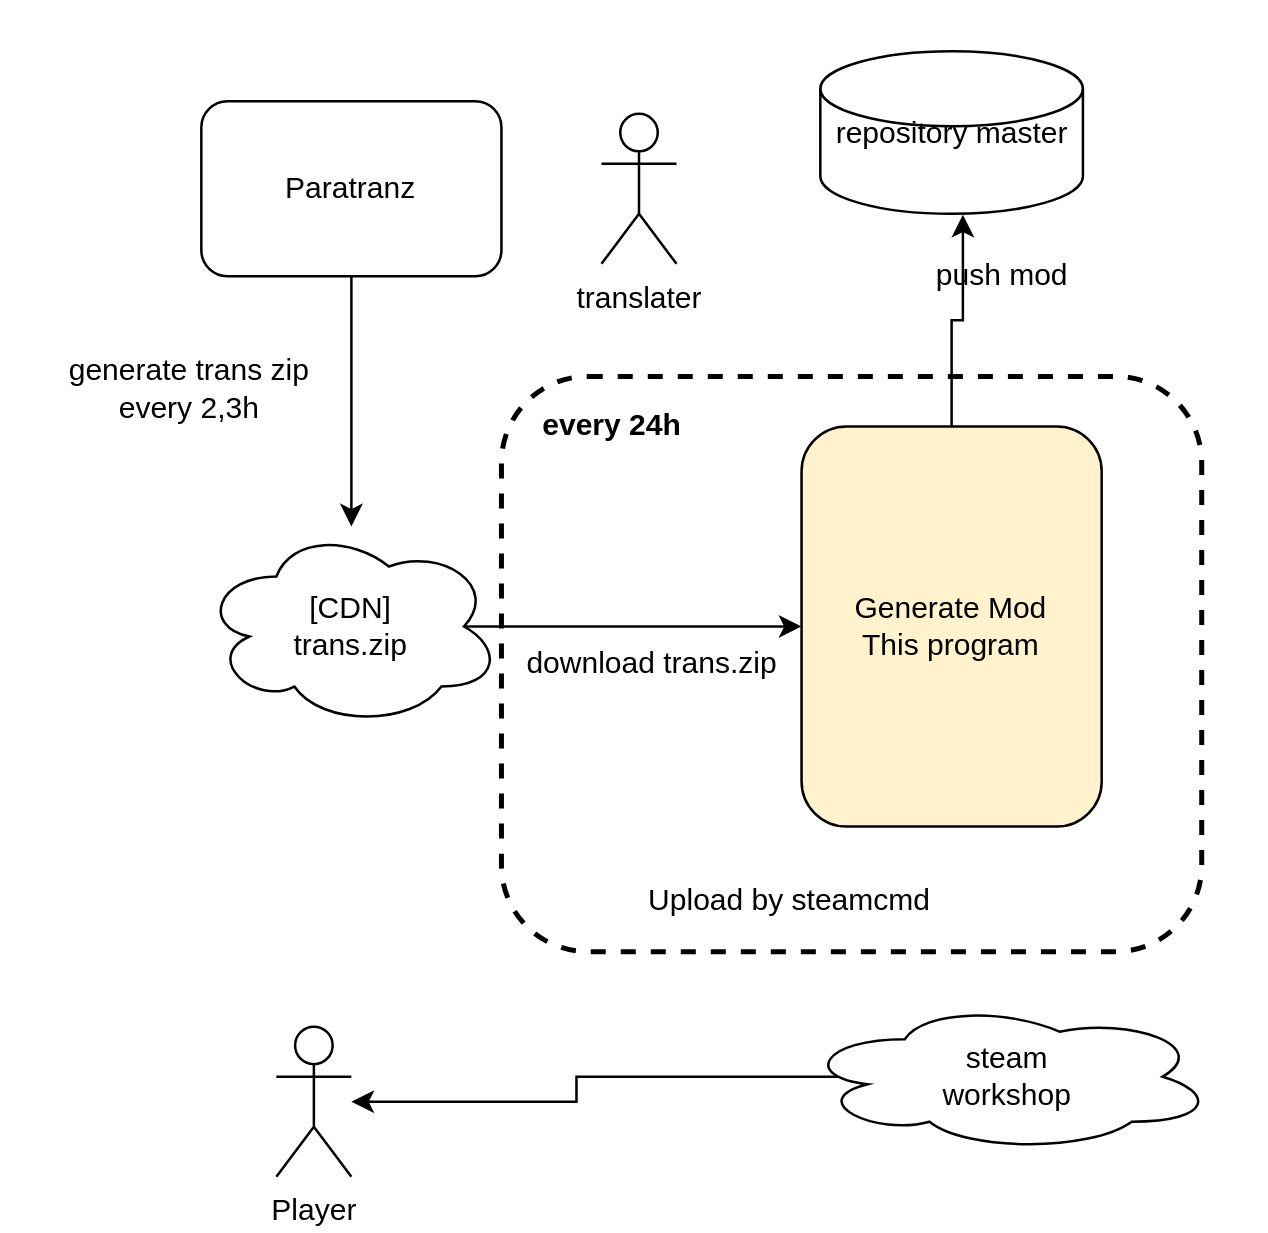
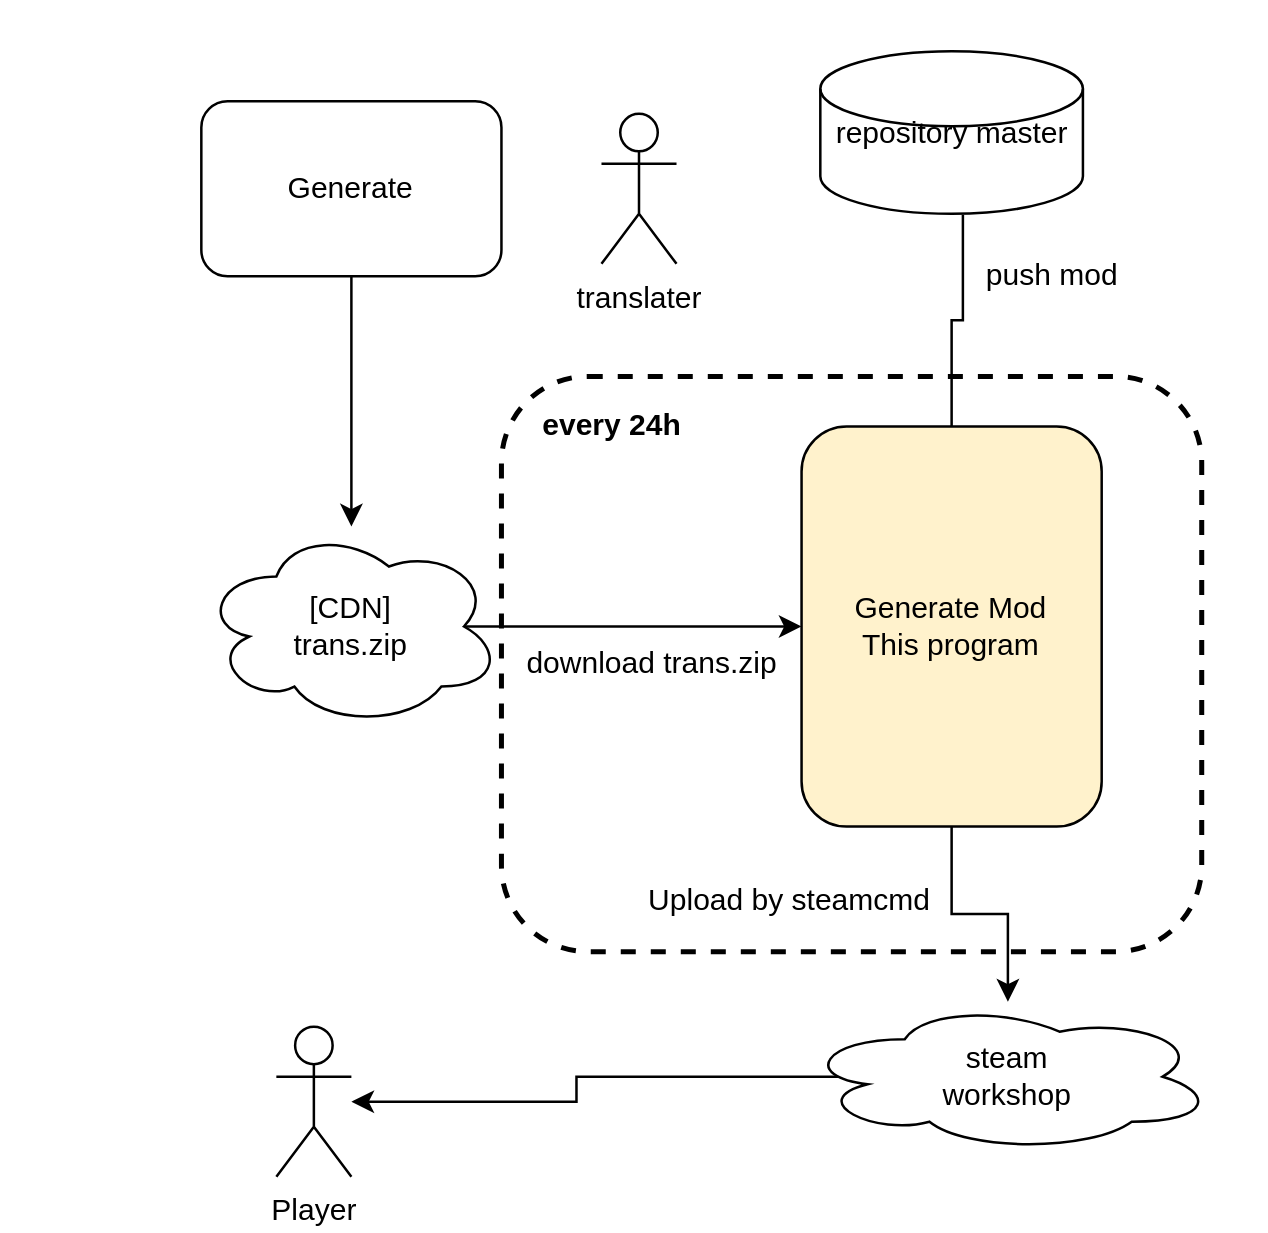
  <mxCell id="0" />
  <mxCell id="1" parent="0" />
  <mxCell id="2" style="edgeStyle=orthogonalEdgeStyle;rounded=0;orthogonalLoop=1;jettySize=auto;html=1;" parent="1" source="3" target="5" edge="1"><mxGeometry relative="1" as="geometry" /></mxCell>
- <mxCell id="3" value="Paratranz" style="rounded=1;whiteSpace=wrap;html=1;" parent="1" vertex="1"><mxGeometry x="80" y="40" width="120" height="70" as="geometry" /></mxCell>
+ <mxCell id="3" value="Generate" style="rounded=1;whiteSpace=wrap;html=1;" parent="1" vertex="1"><mxGeometry x="80" y="40" width="120" height="70" as="geometry" /></mxCell>
  <mxCell id="4" style="edgeStyle=orthogonalEdgeStyle;rounded=0;orthogonalLoop=1;jettySize=auto;html=1;exitX=0.875;exitY=0.5;exitDx=0;exitDy=0;exitPerimeter=0;entryX=0;entryY=0.5;entryDx=0;entryDy=0;" parent="1" source="5" target="8" edge="1"><mxGeometry relative="1" as="geometry" /></mxCell>
  <mxCell id="5" value="[CDN]&lt;br&gt;trans.zip" style="ellipse;shape=cloud;whiteSpace=wrap;html=1;" parent="1" vertex="1"><mxGeometry x="80" y="210" width="120" height="80" as="geometry" /></mxCell>
- <mxCell id="7" style="edgeStyle=orthogonalEdgeStyle;rounded=0;orthogonalLoop=1;jettySize=auto;html=1;exitX=0.5;exitY=0;exitDx=0;exitDy=0;entryX=0.543;entryY=1.005;entryDx=0;entryDy=0;entryPerimeter=0;" parent="1" source="8" target="18" edge="1"><mxGeometry relative="1" as="geometry" /></mxCell>
+ <mxCell id="6" style="edgeStyle=orthogonalEdgeStyle;rounded=0;orthogonalLoop=1;jettySize=auto;html=1;exitX=0.5;exitY=1;exitDx=0;exitDy=0;" parent="1" source="8" target="10" edge="1"><mxGeometry relative="1" as="geometry" /></mxCell>
+ <mxCell id="7" style="edgeStyle=orthogonalEdgeStyle;rounded=0;orthogonalLoop=1;jettySize=auto;html=1;exitX=0.5;exitY=0;exitDx=0;exitDy=0;entryX=0.543;entryY=1.005;entryDx=0;entryDy=0;entryPerimeter=0;endArrow=none;" parent="1" source="8" target="18" edge="1"><mxGeometry relative="1" as="geometry" /></mxCell>
  <mxCell id="8" value="Generate Mod&lt;br&gt;This program" style="rounded=1;whiteSpace=wrap;html=1;fillColor=#fff2cc;" parent="1" vertex="1"><mxGeometry x="320" y="170" width="120" height="160" as="geometry" /></mxCell>
  <mxCell id="9" style="edgeStyle=orthogonalEdgeStyle;rounded=0;orthogonalLoop=1;jettySize=auto;html=1;exitX=0.875;exitY=0.5;exitDx=0;exitDy=0;exitPerimeter=0;" parent="1" source="10" target="13" edge="1"><mxGeometry relative="1" as="geometry" /></mxCell>
  <mxCell id="10" value="steam&lt;br&gt;workshop" style="ellipse;shape=cloud;whiteSpace=wrap;html=1;" parent="1" vertex="1"><mxGeometry x="320" y="400" width="165" height="60" as="geometry" /></mxCell>
- <mxCell id="11" value="generate trans zip&lt;br&gt;every 2,3h" style="text;html=1;align=center;verticalAlign=middle;resizable=0;points=[];autosize=1;" parent="1" vertex="1"><mxGeometry x="20" y="140" width="110" height="30" as="geometry" /></mxCell>
  <mxCell id="12" value="translater" style="shape=umlActor;verticalLabelPosition=bottom;verticalAlign=top;html=1;outlineConnect=0;" parent="1" vertex="1"><mxGeometry x="240" y="45" width="30" height="60" as="geometry" /></mxCell>
  <mxCell id="13" value="Player" style="shape=umlActor;verticalLabelPosition=bottom;verticalAlign=top;html=1;outlineConnect=0;" parent="1" vertex="1"><mxGeometry x="110" y="410" width="30" height="60" as="geometry" /></mxCell>
  <mxCell id="14" value="every 24h" style="text;html=1;align=center;verticalAlign=middle;resizable=0;points=[];autosize=1;fontStyle=1" parent="1" vertex="1"><mxGeometry x="209" y="160" width="70" height="20" as="geometry" /></mxCell>
  <mxCell id="15" value="" style="rounded=1;whiteSpace=wrap;html=1;fillColor=none;dashed=1;strokeWidth=2;" parent="1" vertex="1"><mxGeometry x="200" y="150" width="280" height="230" as="geometry" /></mxCell>
  <mxCell id="16" value="Upload by steamcmd" style="text;html=1;align=center;verticalAlign=middle;resizable=0;points=[];autosize=1;" parent="1" vertex="1"><mxGeometry x="250" y="350" width="130" height="20" as="geometry" /></mxCell>
  <mxCell id="17" value="download trans.zip" style="text;html=1;align=center;verticalAlign=middle;resizable=0;points=[];autosize=1;" parent="1" vertex="1"><mxGeometry x="200" y="255" width="120" height="20" as="geometry" /></mxCell>
  <mxCell id="18" value="repository master" style="shape=cylinder2;whiteSpace=wrap;html=1;boundedLbl=1;backgroundOutline=1;size=15;" parent="1" vertex="1"><mxGeometry x="327.5" y="20" width="105" height="65" as="geometry" /></mxCell>
- <mxCell id="19" value="push mod" style="text;html=1;align=center;verticalAlign=middle;resizable=0;points=[];autosize=1;" parent="1" vertex="1"><mxGeometry x="365" y="100" width="70" height="20" as="geometry" /></mxCell>
+ <mxCell id="19" value="push mod" style="text;html=1;align=center;verticalAlign=middle;resizable=0;points=[];autosize=1;" parent="1" vertex="1"><mxGeometry x="385" y="100" width="70" height="20" as="geometry" /></mxCell>
